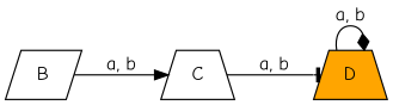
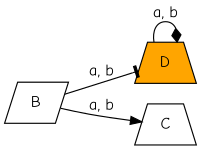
  digraph {
    fontname="Comic Neue"
    rankdir=LR
    node [fillcolor=white fontname="Comic Neue" shape=trapezium style=filled]
    edge [fontname="Comic Neue"]
    D [fillcolor=orange]
    B [shape=parallelogram]
    C
    D -> D [arrowhead=diamond label="a, b"]
    B -> C [arrowhead=normal label="a, b"]
-   C -> D [arrowhead=tee label="a, b"]
+   B -> D [arrowhead=tee label="a, b"]
  }
